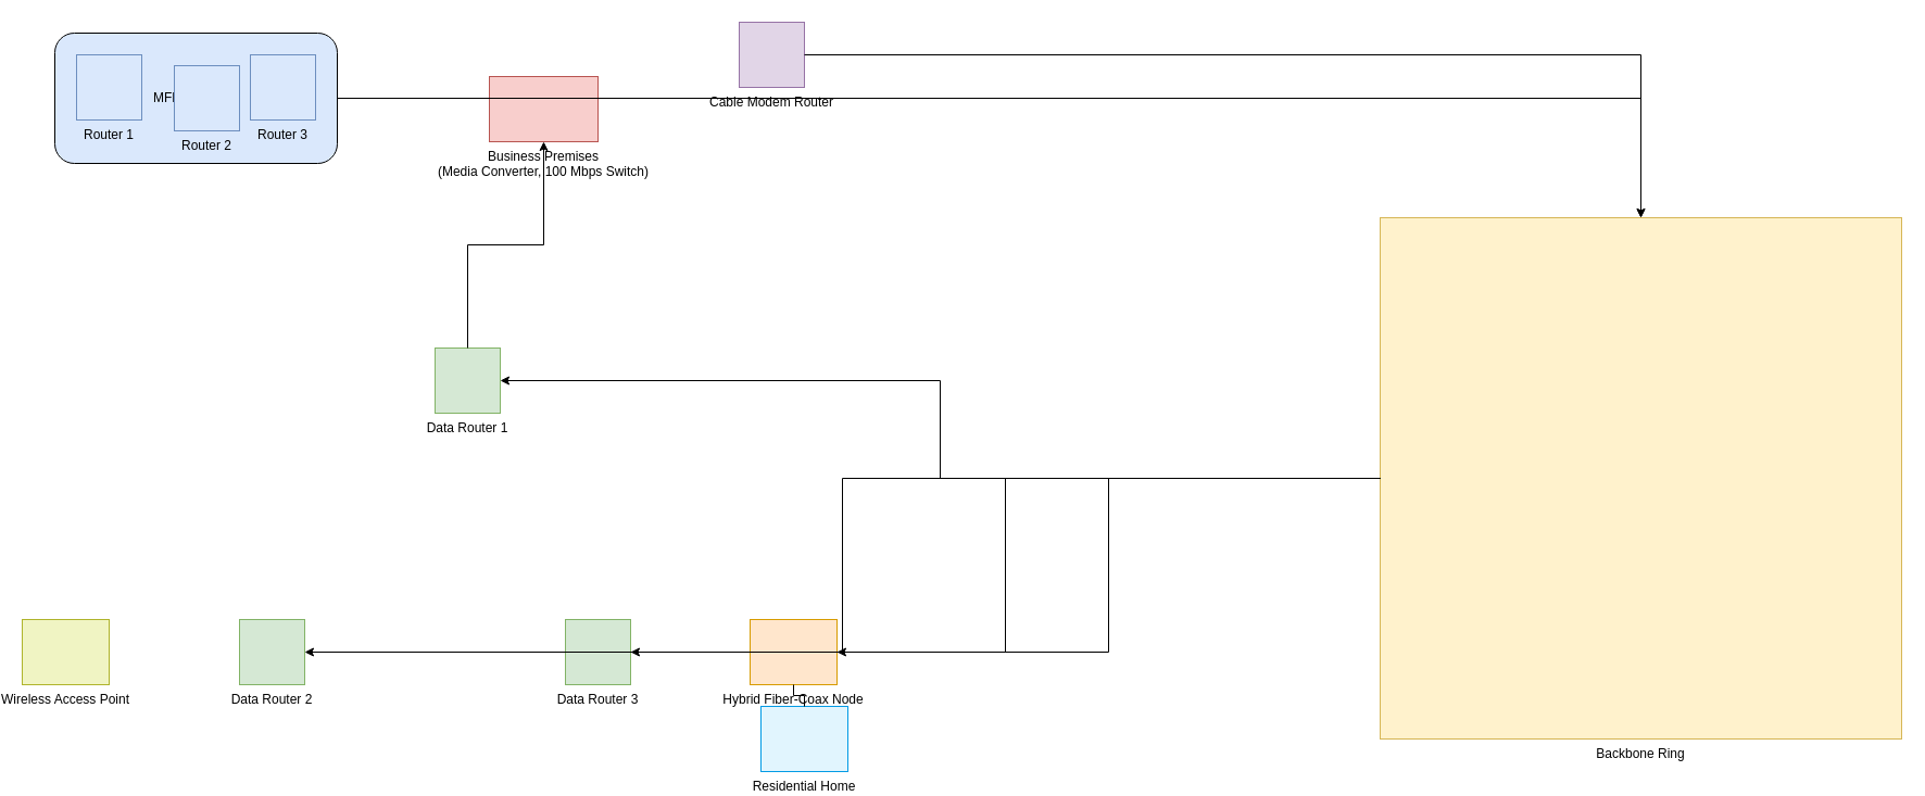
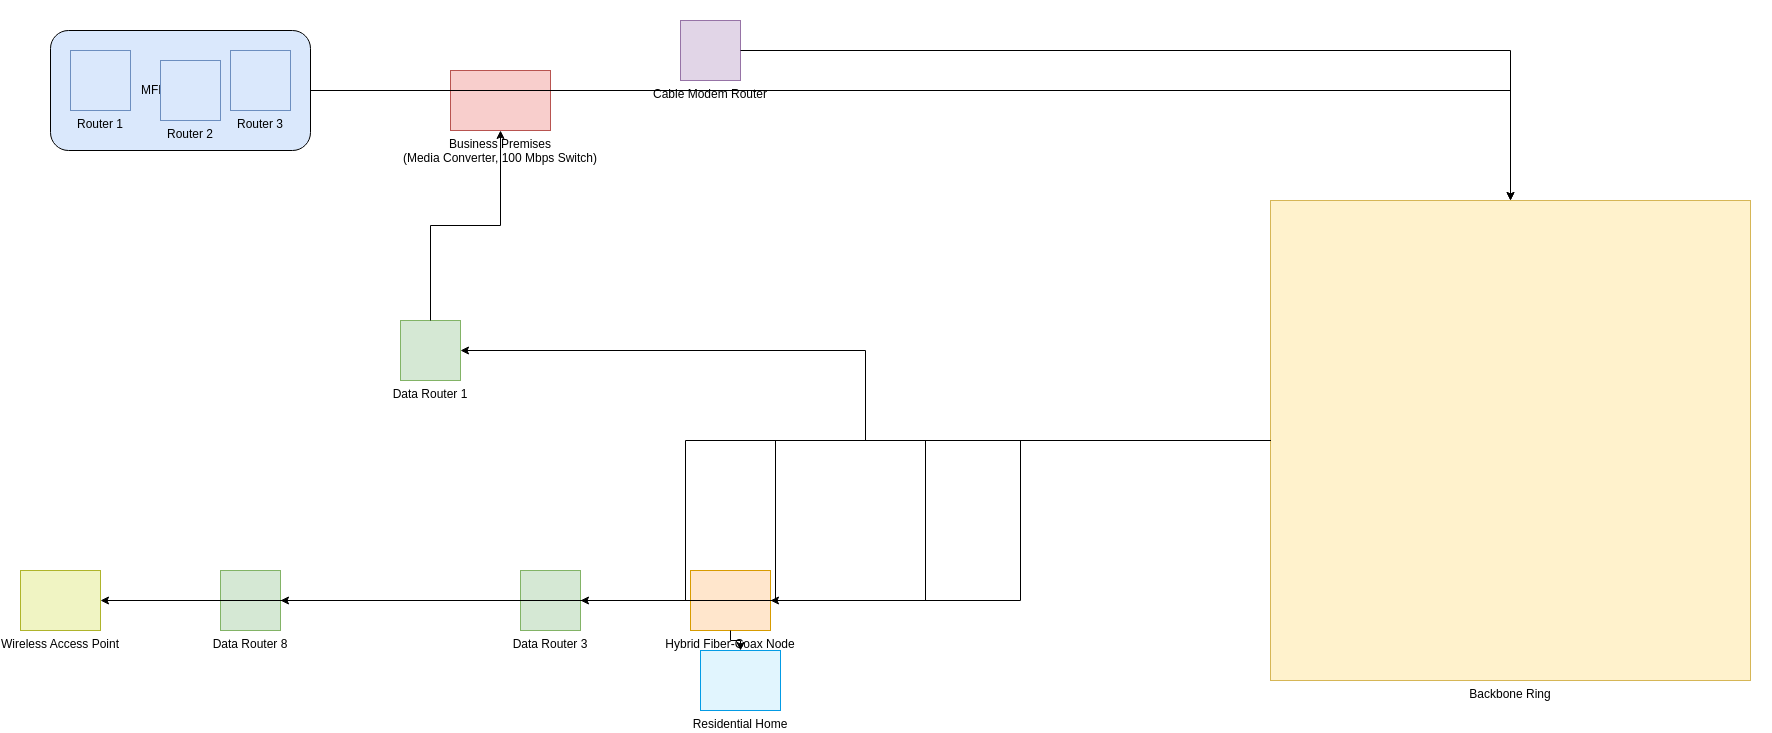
  <mxCell id="0" />
  <mxCell id="1" parent="0" />
  <mxCell id="2" value="MFN Headend" style="rounded=1;whiteSpace=wrap;html=1;strokeColor=#000000;fillColor=#dae8fc;fontSize=12;" parent="1" vertex="1"><mxGeometry x="50" width="260" height="120" as="geometry" y="30" /></mxCell>
  <mxCell id="3" value="Router 1" style="shape=mxgraph.network.router;verticalLabelPosition=bottom;verticalAlign=top;fillColor=#dae8fc;strokeColor=#6c8ebf;fontSize=12;" parent="2" vertex="1"><mxGeometry x="20" y="20" width="60" height="60" as="geometry" /></mxCell>
  <mxCell id="4" value="Router 2" style="shape=mxgraph.network.router;verticalLabelPosition=bottom;verticalAlign=top;fillColor=#dae8fc;strokeColor=#6c8ebf;fontSize=12;" parent="2" vertex="1"><mxGeometry x="110" y="30" width="60" height="60" as="geometry" /></mxCell>
  <mxCell id="5" value="Router 3" style="shape=mxgraph.network.router;verticalLabelPosition=bottom;verticalAlign=top;fillColor=#dae8fc;strokeColor=#6c8ebf;fontSize=12;" parent="2" vertex="1"><mxGeometry x="180" y="20" width="60" height="60" as="geometry" /></mxCell>
  <mxCell id="6" value="Cable Modem Router" style="shape=mxgraph.network.router;verticalLabelPosition=bottom;verticalAlign=top;fillColor=#e1d5e7;strokeColor=#9673a6;fontSize=12;" parent="1" vertex="1"><mxGeometry x="680" y="20" width="60" height="60" as="geometry" /></mxCell>
  <mxCell id="7" value="Backbone Ring" style="shape=mxgraph.network.hub;verticalLabelPosition=bottom;verticalAlign=top;fillColor=#fff2cc;strokeColor=#d6b656;fontSize=12;" parent="1" vertex="1"><mxGeometry x="1270" y="200" width="480" height="480" as="geometry" /></mxCell>
  <mxCell id="8" value="Data Router 1" style="shape=mxgraph.network.router;verticalLabelPosition=bottom;verticalAlign=top;fillColor=#d5e8d4;strokeColor=#82b366;fontSize=12;" parent="1" vertex="1"><mxGeometry x="400" y="320" width="60" height="60" as="geometry" /></mxCell>
- <mxCell id="9" value="Data Router 2" style="shape=mxgraph.network.router;verticalLabelPosition=bottom;verticalAlign=top;fillColor=#d5e8d4;strokeColor=#82b366;fontSize=12;" parent="1" vertex="1"><mxGeometry x="220" y="570" width="60" height="60" as="geometry" /></mxCell>
+ <mxCell id="9" value="Data Router 8" style="shape=mxgraph.network.router;verticalLabelPosition=bottom;verticalAlign=top;fillColor=#d5e8d4;strokeColor=#82b366;fontSize=12;" parent="1" vertex="1"><mxGeometry x="220" y="570" width="60" height="60" as="geometry" /></mxCell>
  <mxCell id="10" value="Data Router 3" style="shape=mxgraph.network.router;verticalLabelPosition=bottom;verticalAlign=top;fillColor=#d5e8d4;strokeColor=#82b366;fontSize=12;" parent="1" vertex="1"><mxGeometry x="520" y="570" width="60" height="60" as="geometry" /></mxCell>
  <mxCell id="11" value="Business Premises&#10;(Media Converter, 100 Mbps Switch)" style="shape=mxgraph.network.computer;verticalLabelPosition=bottom;verticalAlign=top;fillColor=#f8cecc;strokeColor=#b85450;fontSize=12;" parent="1" vertex="1"><mxGeometry x="450" y="70" width="100" height="60" as="geometry" /></mxCell>
  <mxCell id="12" value="Hybrid Fiber-Coax Node" style="shape=mxgraph.network.server;verticalLabelPosition=bottom;verticalAlign=top;fillColor=#ffe6cc;strokeColor=#d79b00;fontSize=12;" parent="1" vertex="1"><mxGeometry x="690" y="570" width="80" height="60" as="geometry" /></mxCell>
  <mxCell id="13" value="Residential Home" style="shape=mxgraph.network.computer;verticalLabelPosition=bottom;verticalAlign=top;fillColor=#e1f5fe;strokeColor=#039be5;fontSize=12;" parent="1" vertex="1"><mxGeometry x="700" y="650" width="80" height="60" as="geometry" /></mxCell>
  <mxCell id="14" value="Wireless Access Point" style="shape=mxgraph.network.wireless;verticalLabelPosition=bottom;verticalAlign=top;fillColor=#f0f4c3;strokeColor=#afb42b;fontSize=12;" parent="1" vertex="1"><mxGeometry x="20" y="570" width="80" height="60" as="geometry" /></mxCell>
  <mxCell id="15" style="edgeStyle=orthogonalEdgeStyle;rounded=0;html=1;strokeColor=#000000;" parent="1" source="2" target="7" edge="1"><mxGeometry relative="1" as="geometry" /></mxCell>
  <mxCell id="16" style="edgeStyle=orthogonalEdgeStyle;rounded=0;html=1;strokeColor=#000000;" parent="1" source="6" target="7" edge="1"><mxGeometry relative="1" as="geometry" /></mxCell>
  <mxCell id="17" style="edgeStyle=orthogonalEdgeStyle;rounded=0;html=1;strokeColor=#000000;" parent="1" source="7" target="8" edge="1"><mxGeometry relative="1" as="geometry" /></mxCell>
  <mxCell id="18" style="edgeStyle=orthogonalEdgeStyle;rounded=0;html=1;strokeColor=#000000;" parent="1" source="7" target="9" edge="1"><mxGeometry relative="1" as="geometry" /></mxCell>
  <mxCell id="19" style="edgeStyle=orthogonalEdgeStyle;rounded=0;html=1;strokeColor=#000000;" parent="1" source="7" target="10" edge="1"><mxGeometry relative="1" as="geometry" /></mxCell>
  <mxCell id="20" style="edgeStyle=orthogonalEdgeStyle;rounded=0;html=1;strokeColor=#000000;" parent="1" source="8" target="11" edge="1"><mxGeometry relative="1" as="geometry" /></mxCell>
  <mxCell id="21" style="edgeStyle=orthogonalEdgeStyle;rounded=0;html=1;strokeColor=#000000;" parent="1" source="7" target="12" edge="1"><mxGeometry relative="1" as="geometry" /></mxCell>
- <mxCell id="22" style="edgeStyle=orthogonalEdgeStyle;rounded=0;html=1;strokeColor=#000000;endArrow=none;" parent="1" source="12" target="13" edge="1"><mxGeometry relative="1" as="geometry" /></mxCell>
+ <mxCell id="22" style="edgeStyle=orthogonalEdgeStyle;rounded=0;html=1;strokeColor=#000000;" parent="1" source="12" target="13" edge="1"><mxGeometry relative="1" as="geometry" /></mxCell>
+ <mxCell id="23" style="edgeStyle=orthogonalEdgeStyle;rounded=0;html=1;strokeColor=#000000;" parent="1" source="7" target="14" edge="1"><mxGeometry relative="1" as="geometry" /></mxCell>
